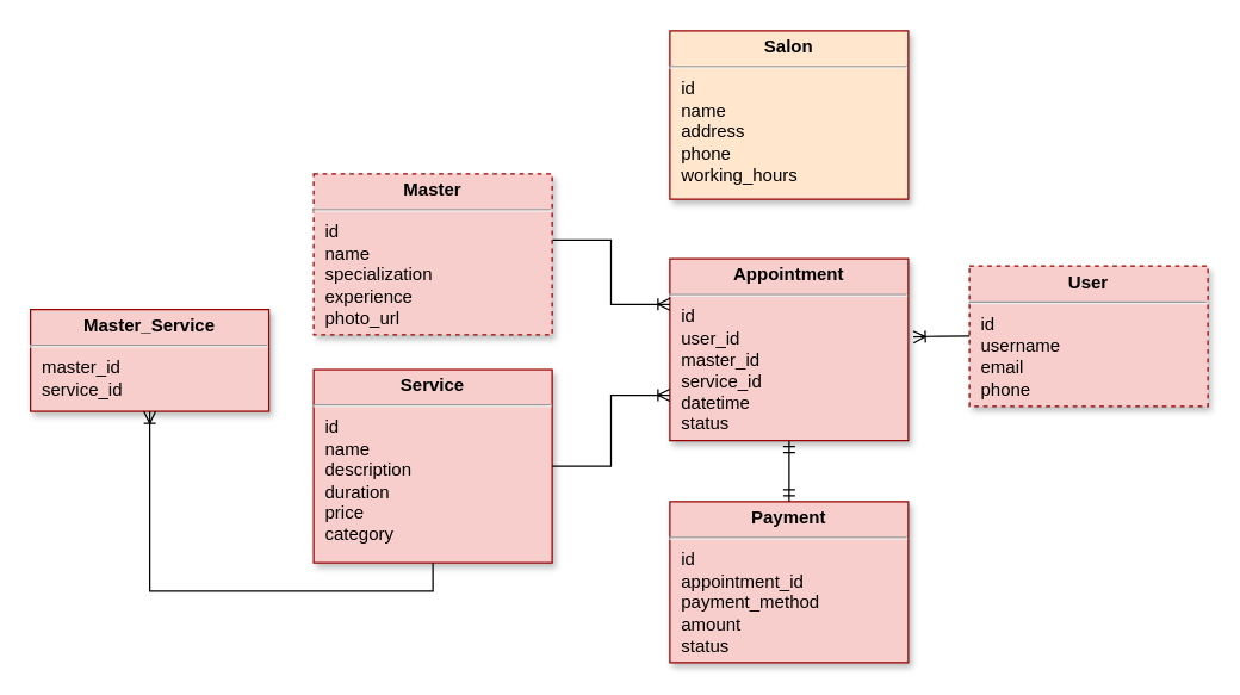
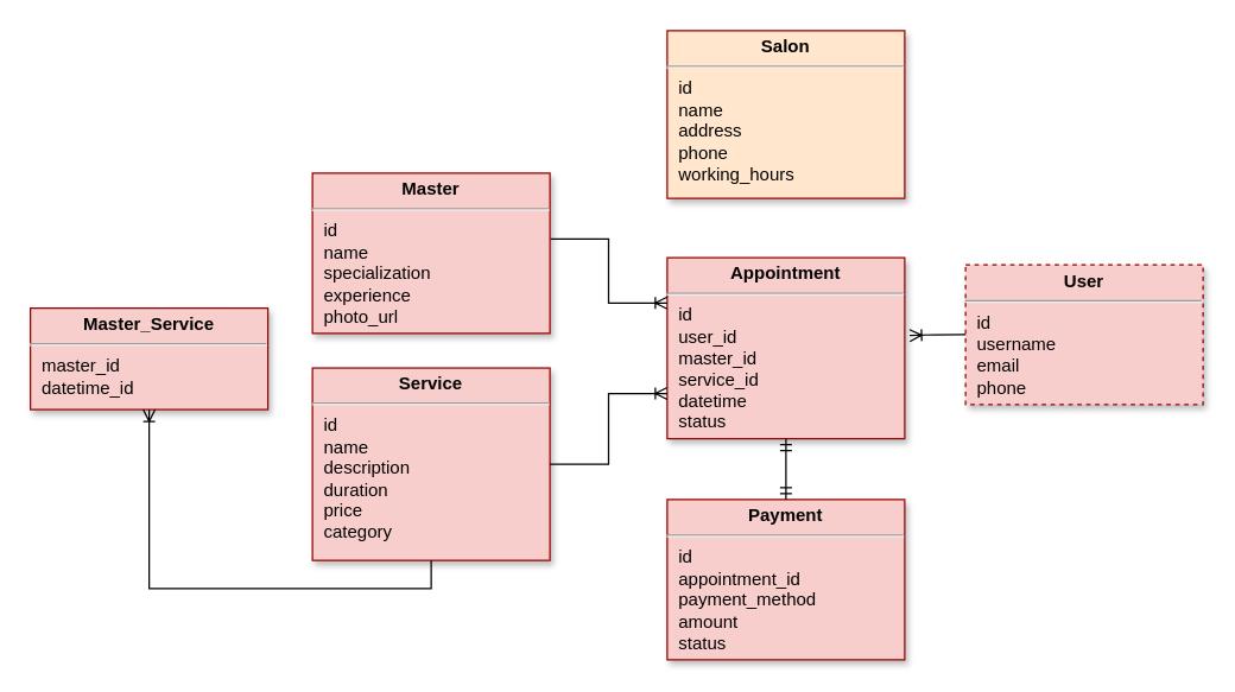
  <mxCell id="0" />
  <mxCell id="1" parent="0" />
  <mxCell id="2" value="&lt;p style=&quot;margin: 4px 0px 0px; text-align: center;&quot;&gt;&lt;b&gt;&lt;span&gt;Appointment&lt;/span&gt;&lt;/b&gt;&lt;/p&gt;&lt;hr&gt;&lt;p style=&quot;margin: 0px; margin-left: 8px;&quot;&gt;id&lt;/p&gt;&lt;p style=&quot;margin: 0px; margin-left: 8px;&quot;&gt;user_id&lt;/p&gt;&lt;p style=&quot;margin: 0px; margin-left: 8px;&quot;&gt;master_id&lt;/p&gt;&lt;p style=&quot;margin: 0px; margin-left: 8px;&quot;&gt;service_id&lt;/p&gt;&lt;p style=&quot;margin: 0px; margin-left: 8px;&quot;&gt;datetime&lt;/p&gt;&lt;p style=&quot;margin: 0px; margin-left: 8px;&quot;&gt;status&lt;/p&gt;" style="verticalAlign=top;align=left;overflow=fill;fontSize=12;fontFamily=Helvetica;html=1;strokeColor=#990000;shadow=1;fillColor=#f8cecc;fontStyle=0" parent="1" vertex="1"><mxGeometry x="449" y="173" width="160" height="122" as="geometry" /></mxCell>
- <mxCell id="3" value="&lt;p style=&quot;margin: 4px 0px 0px; text-align: center;&quot;&gt;&lt;b&gt;&lt;span&gt;Master&lt;/span&gt;&lt;/b&gt;&lt;/p&gt;&lt;hr&gt;&lt;p style=&quot;margin: 0px 0px 0px 8px;&quot;&gt;id&lt;/p&gt;&lt;p style=&quot;margin: 0px 0px 0px 8px;&quot;&gt;name&lt;/p&gt;&lt;p style=&quot;margin: 0px; margin-left: 8px;&quot;&gt;specialization&lt;/p&gt;&lt;p style=&quot;margin: 0px; margin-left: 8px;&quot;&gt;experience&lt;/p&gt;&lt;p style=&quot;margin: 0px; margin-left: 8px;&quot;&gt;photo_url&lt;/p&gt;" style="verticalAlign=top;align=left;overflow=fill;fontSize=12;fontFamily=Helvetica;html=1;strokeColor=#990000;shadow=1;fillColor=#f8cecc;fontStyle=0;dashed=1;" parent="1" vertex="1"><mxGeometry x="210" y="116" width="160" height="108" as="geometry" /></mxCell>
+ <mxCell id="3" value="&lt;p style=&quot;margin: 4px 0px 0px; text-align: center;&quot;&gt;&lt;b&gt;&lt;span&gt;Master&lt;/span&gt;&lt;/b&gt;&lt;/p&gt;&lt;hr&gt;&lt;p style=&quot;margin: 0px 0px 0px 8px;&quot;&gt;id&lt;/p&gt;&lt;p style=&quot;margin: 0px 0px 0px 8px;&quot;&gt;name&lt;/p&gt;&lt;p style=&quot;margin: 0px; margin-left: 8px;&quot;&gt;specialization&lt;/p&gt;&lt;p style=&quot;margin: 0px; margin-left: 8px;&quot;&gt;experience&lt;/p&gt;&lt;p style=&quot;margin: 0px; margin-left: 8px;&quot;&gt;photo_url&lt;/p&gt;" style="verticalAlign=top;align=left;overflow=fill;fontSize=12;fontFamily=Helvetica;html=1;strokeColor=#990000;shadow=1;fillColor=#f8cecc;fontStyle=0" parent="1" vertex="1"><mxGeometry x="210" y="116" width="160" height="108" as="geometry" /></mxCell>
  <mxCell id="4" value="&lt;p style=&quot;margin: 4px 0px 0px; text-align: center;&quot;&gt;&lt;b&gt;&lt;span&gt;Service&lt;/span&gt;&lt;/b&gt;&lt;/p&gt;&lt;hr&gt;&lt;p style=&quot;margin: 0px; margin-left: 8px;&quot;&gt;id&lt;/p&gt;&lt;p style=&quot;margin: 0px; margin-left: 8px;&quot;&gt;name&lt;/p&gt;&lt;p style=&quot;margin: 0px; margin-left: 8px;&quot;&gt;description&lt;/p&gt;&lt;p style=&quot;margin: 0px; margin-left: 8px;&quot;&gt;duration&lt;/p&gt;&lt;p style=&quot;margin: 0px; margin-left: 8px;&quot;&gt;price&lt;/p&gt;&lt;p style=&quot;margin: 0px; margin-left: 8px;&quot;&gt;category&lt;/p&gt;&lt;p style=&quot;margin: 0px; margin-left: 8px;&quot;&gt;&lt;br&gt;&lt;/p&gt;" style="verticalAlign=top;align=left;overflow=fill;fontSize=12;fontFamily=Helvetica;html=1;strokeColor=#990000;shadow=1;fillColor=#f8cecc;fontStyle=0" parent="1" vertex="1"><mxGeometry x="210" y="247.34" width="160" height="129.68" as="geometry" /></mxCell>
- <mxCell id="5" value="&lt;p style=&quot;margin: 4px 0px 0px; text-align: center;&quot;&gt;&lt;b&gt;Master_Service&lt;/b&gt;&lt;/p&gt;&lt;hr&gt;&lt;p style=&quot;margin: 0px; margin-left: 8px;&quot;&gt;master_id&lt;/p&gt;&lt;p style=&quot;margin: 0px; margin-left: 8px;&quot;&gt;service_id&lt;/p&gt;" style="verticalAlign=top;align=left;overflow=fill;fontSize=12;fontFamily=Helvetica;html=1;strokeColor=#990000;shadow=1;fillColor=#f8cecc;fontStyle=0" parent="1" vertex="1"><mxGeometry x="20" y="207" width="160" height="68.36" as="geometry" /></mxCell>
+ <mxCell id="5" value="&lt;p style=&quot;margin: 4px 0px 0px; text-align: center;&quot;&gt;&lt;b&gt;Master_Service&lt;/b&gt;&lt;/p&gt;&lt;hr&gt;&lt;p style=&quot;margin: 0px; margin-left: 8px;&quot;&gt;master_id&lt;/p&gt;&lt;p style=&quot;margin: 0px; margin-left: 8px;&quot;&gt;datetime_id&lt;/p&gt;" style="verticalAlign=top;align=left;overflow=fill;fontSize=12;fontFamily=Helvetica;html=1;strokeColor=#990000;shadow=1;fillColor=#f8cecc;fontStyle=0" parent="1" vertex="1"><mxGeometry x="20" y="207" width="160" height="68.36" as="geometry" /></mxCell>
  <mxCell id="6" value="&lt;p style=&quot;margin: 4px 0px 0px; text-align: center;&quot;&gt;&lt;b&gt;&lt;span&gt;User&lt;/span&gt;&lt;/b&gt;&lt;/p&gt;&lt;hr&gt;&lt;p style=&quot;margin: 0px; margin-left: 8px;&quot;&gt;id&lt;/p&gt;&lt;p style=&quot;margin: 0px; margin-left: 8px;&quot;&gt;username&lt;/p&gt;&lt;p style=&quot;margin: 0px; margin-left: 8px;&quot;&gt;email&lt;/p&gt;&lt;p style=&quot;margin: 0px; margin-left: 8px;&quot;&gt;phone&lt;/p&gt;&lt;p style=&quot;margin: 0px; margin-left: 8px;&quot;&gt;&lt;br&gt;&lt;/p&gt;" style="verticalAlign=top;align=left;overflow=fill;fontSize=12;fontFamily=Helvetica;html=1;strokeColor=#990000;shadow=1;fillColor=#f8cecc;fontStyle=0;dashed=1;" parent="1" vertex="1"><mxGeometry x="650" y="177.75" width="160" height="94.25" as="geometry" /></mxCell>
  <mxCell id="7" value="&lt;p style=&quot;margin: 4px 0px 0px; text-align: center;&quot;&gt;&lt;b&gt;Salon&lt;/b&gt;&lt;/p&gt;&lt;hr&gt;&lt;p style=&quot;margin: 0px; margin-left: 8px;&quot;&gt;id&lt;/p&gt;&lt;p style=&quot;margin: 0px; margin-left: 8px;&quot;&gt;name&lt;/p&gt;&lt;p style=&quot;margin: 0px; margin-left: 8px;&quot;&gt;address&lt;/p&gt;&lt;p style=&quot;margin: 0px; margin-left: 8px;&quot;&gt;phone&lt;/p&gt;&lt;p style=&quot;margin: 0px; margin-left: 8px;&quot;&gt;working_hours&lt;/p&gt;&lt;p style=&quot;margin: 0px; margin-left: 8px;&quot;&gt;&lt;br&gt;&lt;/p&gt;" style="verticalAlign=top;align=left;overflow=fill;fontSize=12;fontFamily=Helvetica;html=1;strokeColor=#990000;shadow=1;fillColor=#ffe6cc;fontStyle=0;" parent="1" vertex="1"><mxGeometry x="449" y="20" width="160" height="113" as="geometry" /></mxCell>
  <mxCell id="8" value="&lt;p style=&quot;margin: 4px 0px 0px; text-align: center;&quot;&gt;&lt;b&gt;&lt;span&gt;Payment&lt;/span&gt;&lt;/b&gt;&lt;/p&gt;&lt;hr&gt;&lt;p style=&quot;margin: 0px 0px 0px 8px;&quot;&gt;id&lt;/p&gt;&lt;p style=&quot;margin: 0px 0px 0px 8px;&quot;&gt;appointment_id&lt;/p&gt;&lt;p style=&quot;margin: 0px; margin-left: 8px;&quot;&gt;payment_method&lt;/p&gt;&lt;p style=&quot;margin: 0px; margin-left: 8px;&quot;&gt;amount&lt;/p&gt;&lt;p style=&quot;margin: 0px; margin-left: 8px;&quot;&gt;status&lt;/p&gt;" style="verticalAlign=top;align=left;overflow=fill;fontSize=12;fontFamily=Helvetica;html=1;strokeColor=#990000;shadow=1;fillColor=#f8cecc;fontStyle=0" vertex="1" parent="1"><mxGeometry x="449" y="336" width="160" height="108" as="geometry" /></mxCell>
  <mxCell id="9" value="" style="edgeStyle=orthogonalEdgeStyle;fontSize=12;html=1;endArrow=ERoneToMany;rounded=0;exitX=0;exitY=0.5;exitDx=0;exitDy=0;entryX=1.021;entryY=0.43;entryDx=0;entryDy=0;entryPerimeter=0;" edge="1" parent="1" source="6" target="2"><mxGeometry width="100" height="100" relative="1" as="geometry"><mxPoint x="446" y="306" as="sourcePoint" /><mxPoint x="546" y="206" as="targetPoint" /></mxGeometry></mxCell>
  <mxCell id="10" value="" style="edgeStyle=orthogonalEdgeStyle;fontSize=12;html=1;endArrow=ERoneToMany;rounded=0;exitX=1.003;exitY=0.411;exitDx=0;exitDy=0;entryX=0;entryY=0.25;entryDx=0;entryDy=0;exitPerimeter=0;" edge="1" parent="1" source="3" target="2"><mxGeometry width="100" height="100" relative="1" as="geometry"><mxPoint x="693" y="227" as="sourcePoint" /><mxPoint x="636" y="226" as="targetPoint" /></mxGeometry></mxCell>
  <mxCell id="11" value="" style="edgeStyle=orthogonalEdgeStyle;fontSize=12;html=1;endArrow=ERoneToMany;rounded=0;exitX=1;exitY=0.5;exitDx=0;exitDy=0;entryX=0;entryY=0.75;entryDx=0;entryDy=0;" edge="1" parent="1" source="4" target="2"><mxGeometry width="100" height="100" relative="1" as="geometry"><mxPoint x="392" y="170" as="sourcePoint" /><mxPoint x="473" y="205" as="targetPoint" /></mxGeometry></mxCell>
  <mxCell id="12" value="" style="edgeStyle=orthogonalEdgeStyle;fontSize=12;html=1;endArrow=ERmandOne;startArrow=ERmandOne;rounded=0;exitX=0.5;exitY=0;exitDx=0;exitDy=0;entryX=0.5;entryY=1;entryDx=0;entryDy=0;" edge="1" parent="1" source="8" target="2"><mxGeometry width="100" height="100" relative="1" as="geometry"><mxPoint x="446" y="306" as="sourcePoint" /><mxPoint x="546" y="206" as="targetPoint" /></mxGeometry></mxCell>
  <mxCell id="13" value="" style="edgeStyle=orthogonalEdgeStyle;fontSize=12;html=1;endArrow=ERoneToMany;rounded=0;exitX=0.5;exitY=1;exitDx=0;exitDy=0;entryX=0.5;entryY=1;entryDx=0;entryDy=0;" edge="1" parent="1" source="4" target="5"><mxGeometry width="100" height="100" relative="1" as="geometry"><mxPoint x="232" y="180" as="sourcePoint" /><mxPoint x="92" y="217" as="targetPoint" /><Array as="points"><mxPoint x="290" y="396" /><mxPoint x="100" y="396" /></Array></mxGeometry></mxCell>
